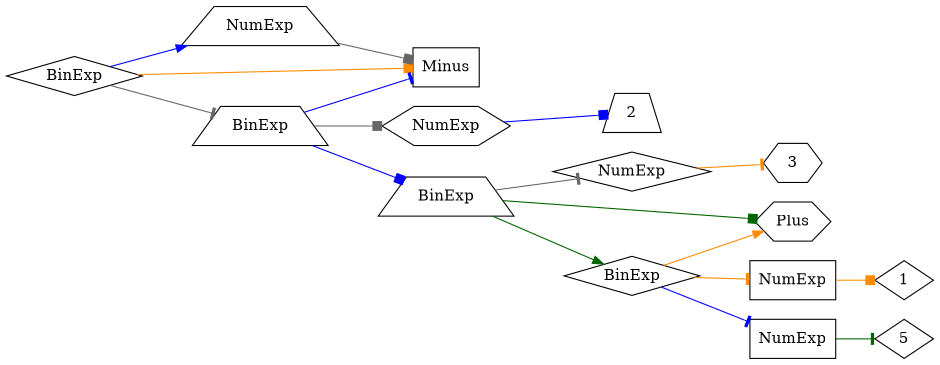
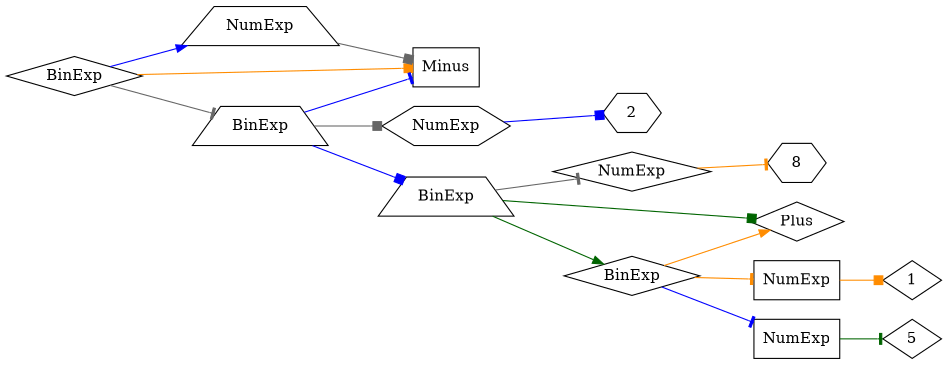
  digraph {
    rankdir=LR
    node [shape=diamond]
    edge [arrowhead=box color=blue]
    n1 [label=BinExp]
    n2 [label=NumExp shape=trapezium]
    n3 [label=Minus shape=box]
    n4 [label=BinExp shape=trapezium]
    n5 [label=NumExp shape=hexagon]
    n6 [label=BinExp shape=trapezium]
-   2 [shape=trapezium]
+   2 [shape=hexagon]
    n8 [label=NumExp]
-   n9 [label=Plus shape=hexagon]
+   n9 [label=Plus]
    n10 [label=BinExp]
-   3 [shape=hexagon]
+   3 [shape=hexagon label=8]
    n12 [label=NumExp shape=box]
    n13 [label=NumExp shape=box]
    n14 [label=1]
    5
    n1 -> n2 [arrowhead=normal]
    n1 -> n3 [color=darkorange]
    n1 -> n4 [arrowhead=tee color=gray40]
    n2 -> n3 [color=gray40]
    n4 -> n3 [arrowhead=tee]
    n4 -> n5 [color=gray40]
    n4 -> n6
    n5 -> 2
    n6 -> n8 [arrowhead=tee color=gray40]
    n6 -> n9 [color=darkgreen]
    n6 -> n10 [arrowhead=normal color=darkgreen]
    n8 -> 3 [arrowhead=tee color=darkorange]
    n10 -> n9 [arrowhead=normal color=darkorange]
    n10 -> n12 [arrowhead=tee color=darkorange]
    n10 -> n13 [arrowhead=tee]
    n12 -> n14 [color=darkorange]
    n13 -> 5 [arrowhead=tee color=darkgreen]
  }
